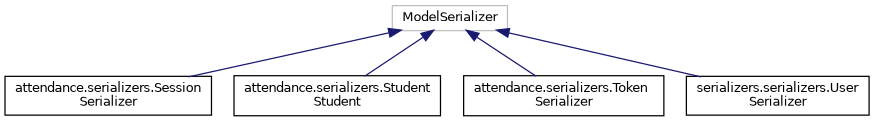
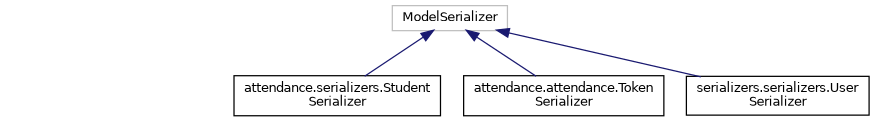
  digraph {
    rankdir=TB
    node [color=black fillcolor=white fontname=Helvetica fontsize=10 shape=record style=filled]
    edge [color=midnightblue dir=back fontname=Helvetica fontsize=10 labelfontname=Helvetica labelfontsize=10 style=solid]
    n1 [color=grey75 height=0.2 label=ModelSerializer width=0.4]
-   n2 [height=0.2 label="attendance.serializers.Session\lSerializer" width=0.4]
-   n3 [height=0.2 label="attendance.serializers.Student\lStudent" width=0.4]
-   n4 [height=0.2 label="attendance.serializers.Token\lSerializer" width=0.4]
+   n3 [height=0.2 label="attendance.serializers.Student\lSerializer" width=0.4]
+   n4 [height=0.2 label="attendance.attendance.Token\lSerializer" width=0.4]
    n5 [height=0.2 label="serializers.serializers.User\lSerializer" width=0.4]
-   n1 -> n2
    n1 -> n3
    n1 -> n4
    n1 -> n5
  }
